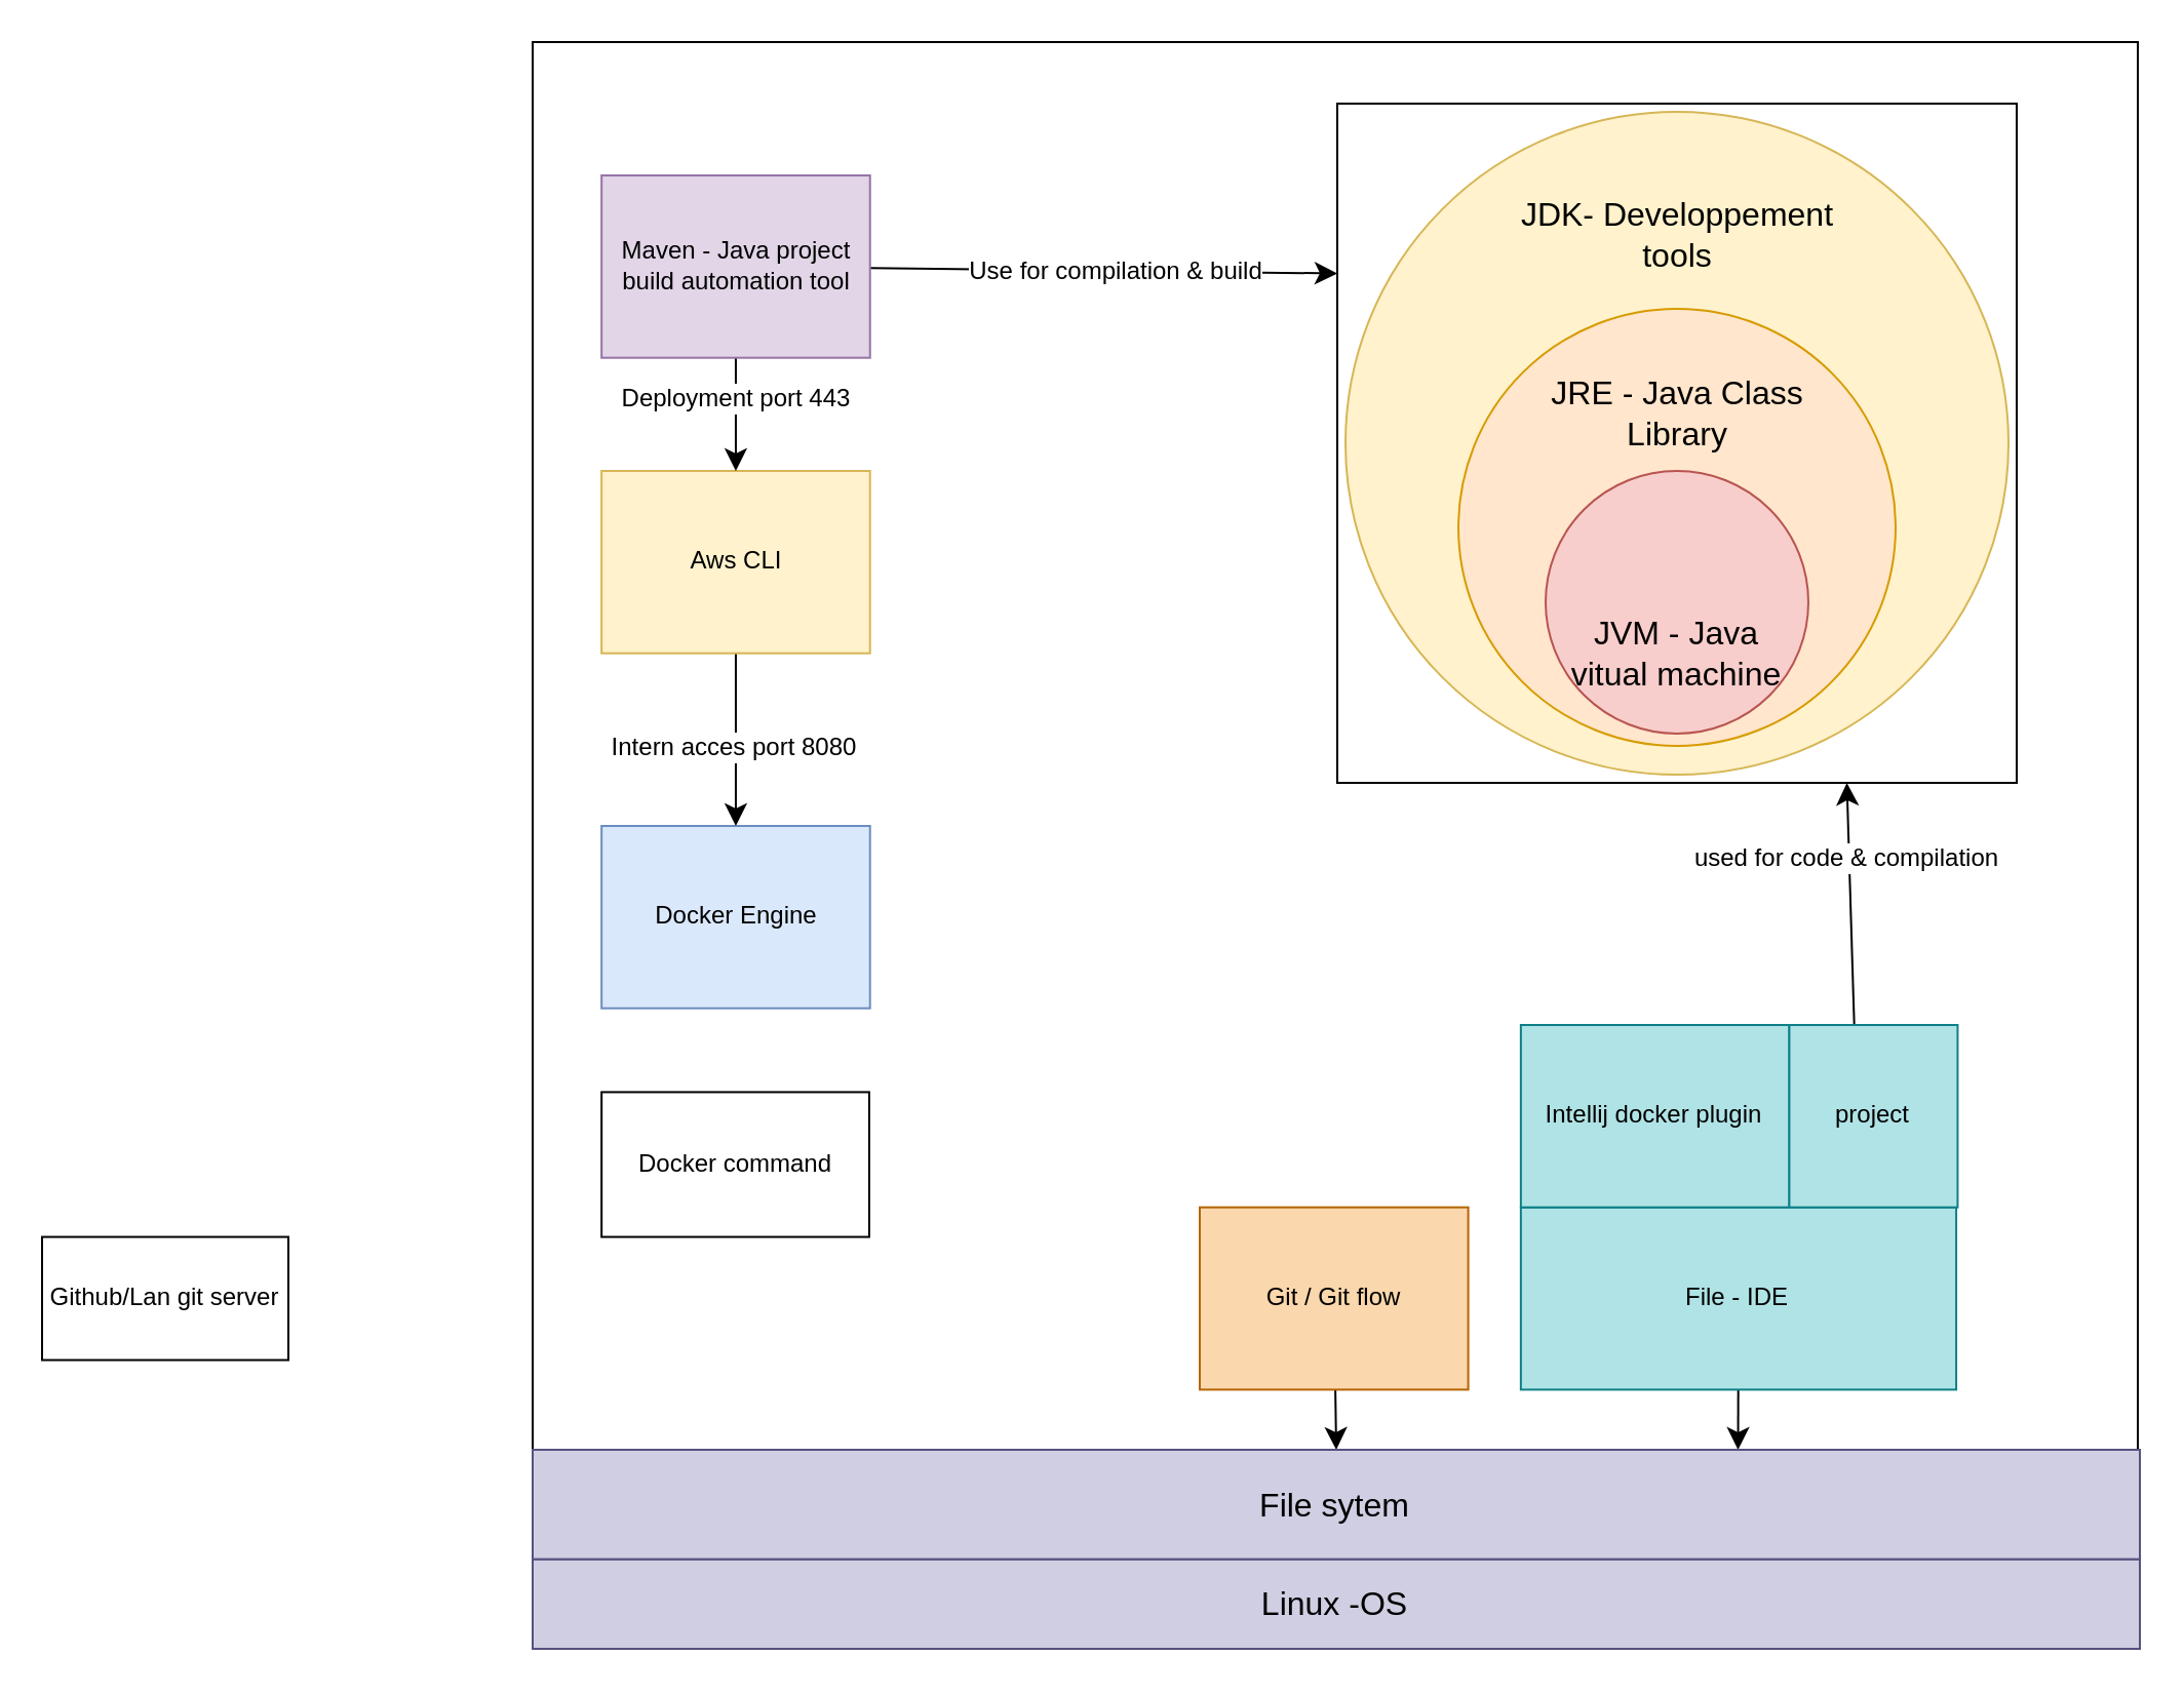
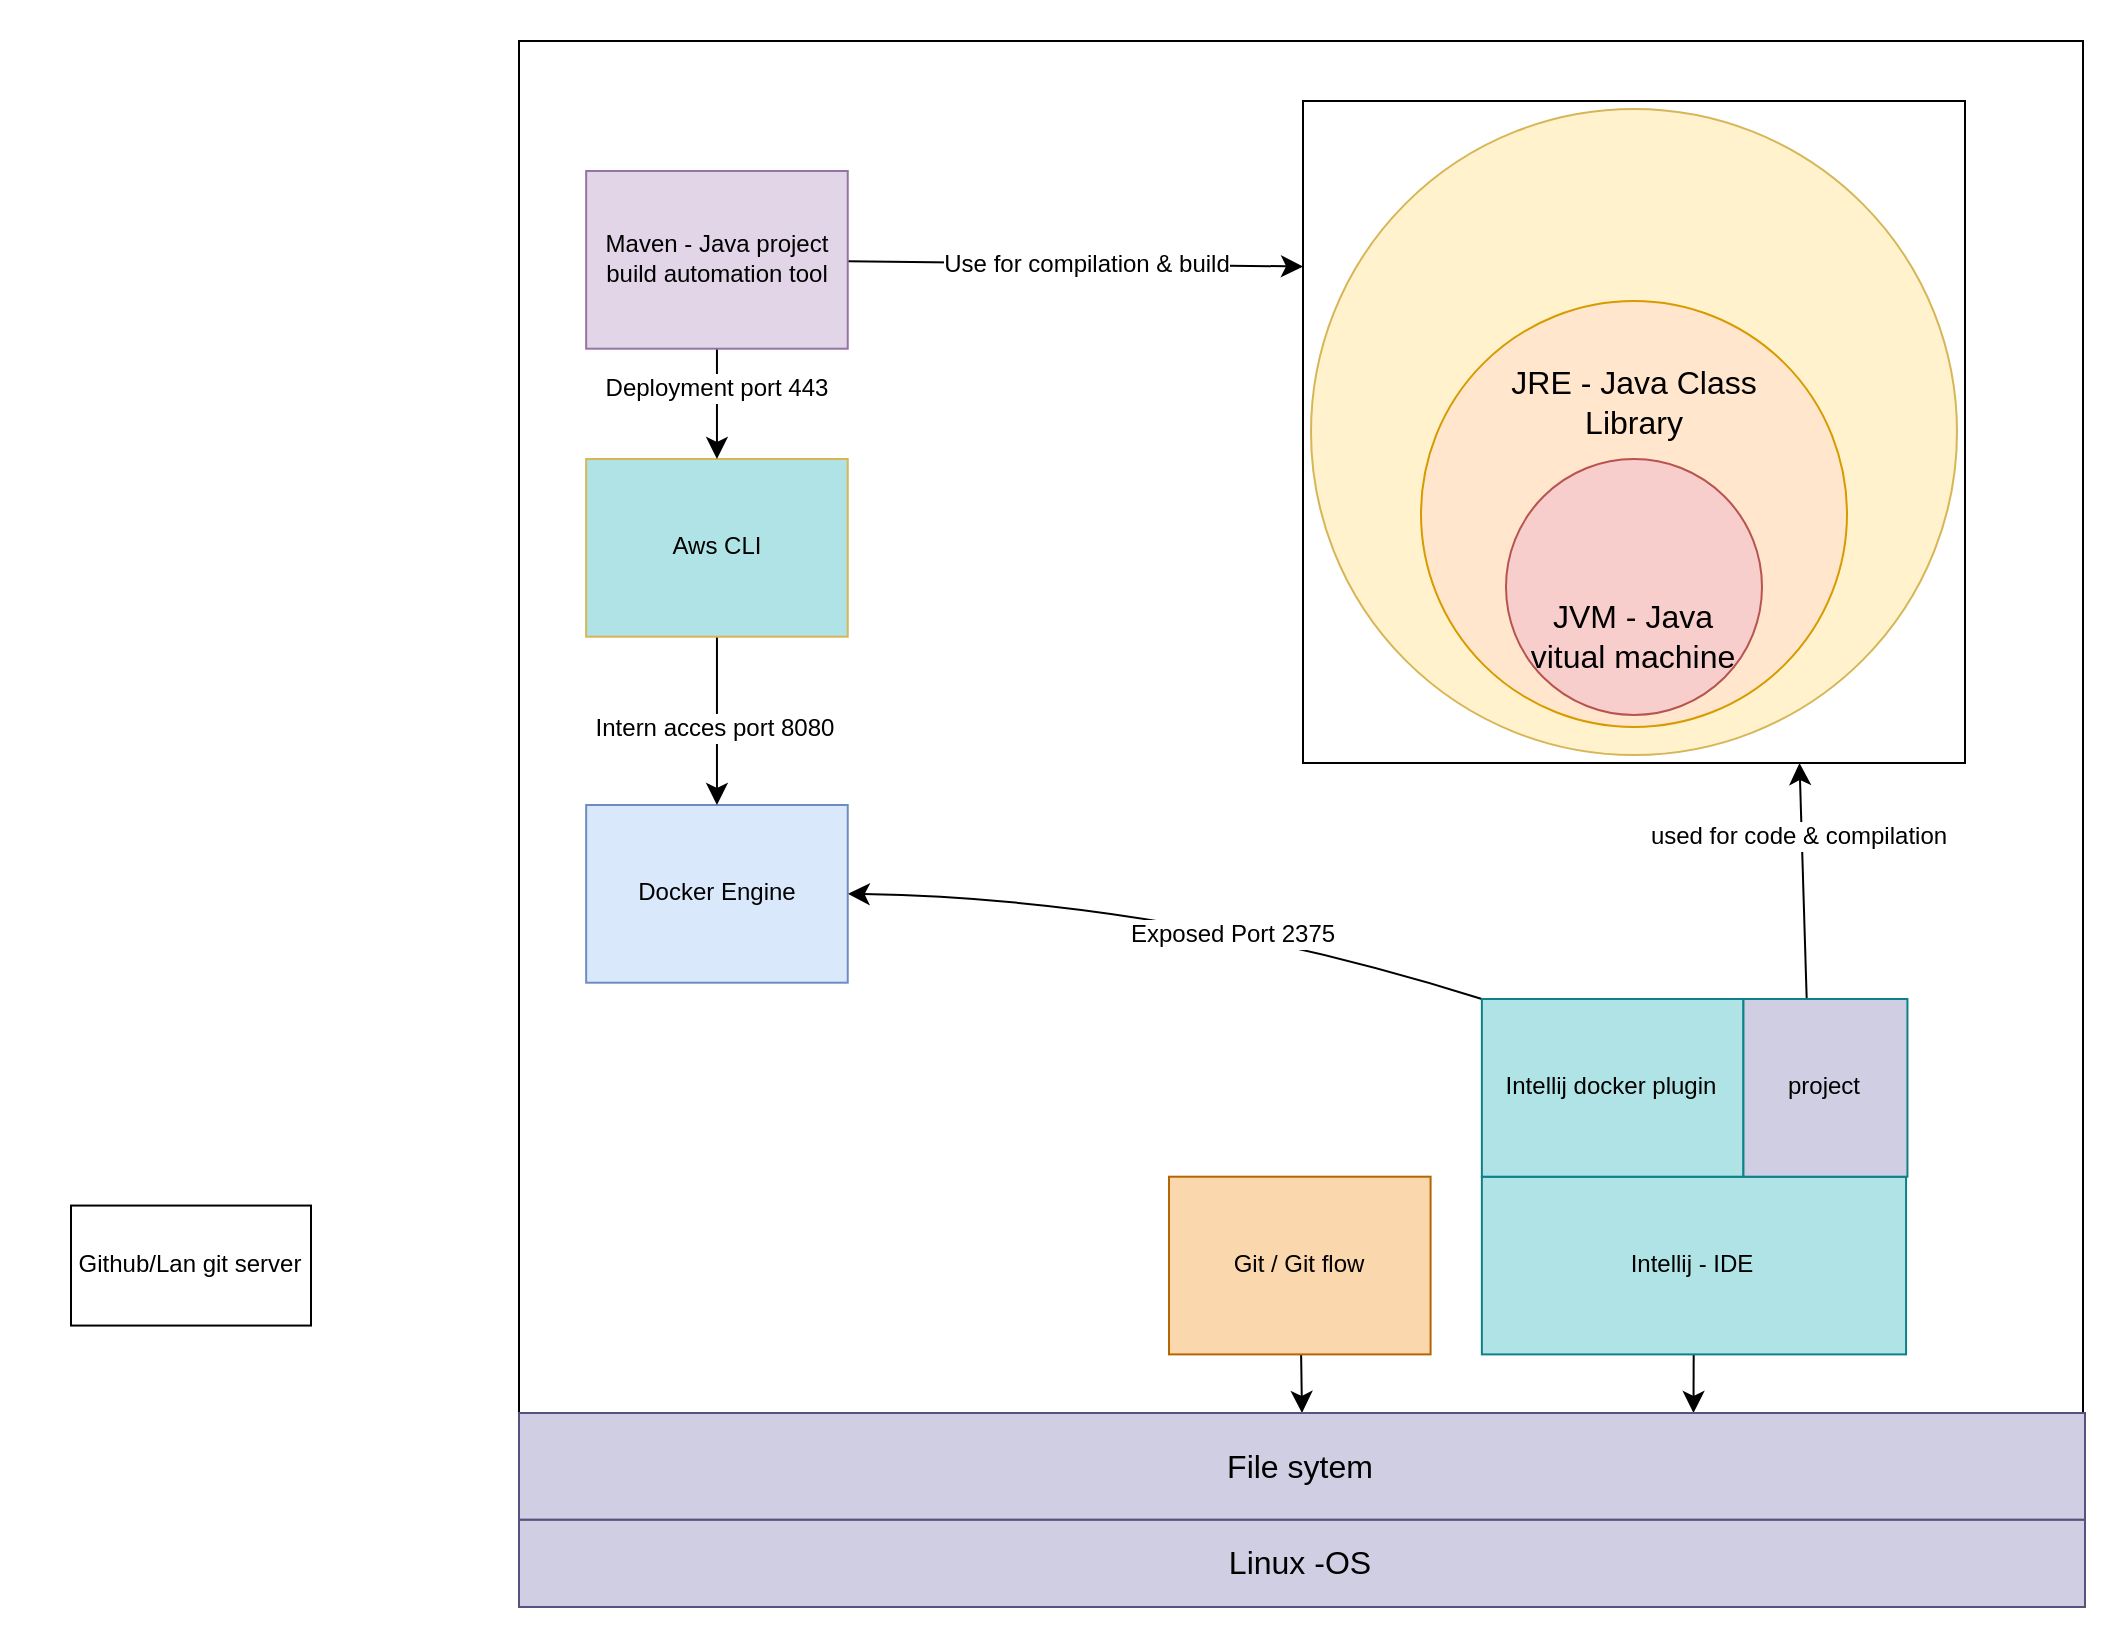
  <mxCell id="0" />
  <mxCell id="1" parent="0" />
  <mxCell id="2" value="" style="whiteSpace=wrap;html=1;aspect=fixed;" parent="1" vertex="1"><mxGeometry x="259" y="20" width="782" height="782" as="geometry" /></mxCell>
  <mxCell id="3" style="edgeStyle=none;curved=1;rounded=0;orthogonalLoop=1;jettySize=auto;html=1;entryX=0.75;entryY=0;entryDx=0;entryDy=0;fontSize=12;startSize=8;endSize=8;" parent="1" source="6" target="26" edge="1"><mxGeometry relative="1" as="geometry" /></mxCell>
  <mxCell id="4" style="edgeStyle=none;curved=1;rounded=0;orthogonalLoop=1;jettySize=auto;html=1;entryX=0.75;entryY=1;entryDx=0;entryDy=0;fontSize=12;startSize=8;endSize=8;" parent="1" target="29" edge="1"><mxGeometry relative="1" as="geometry"><mxPoint x="903" y="504" as="sourcePoint" /></mxGeometry></mxCell>
  <mxCell id="5" value="used for code &amp;amp; compilation" style="edgeLabel;html=1;align=center;verticalAlign=middle;resizable=0;points=[];fontSize=12;" parent="4" vertex="1" connectable="0"><mxGeometry x="0.408" y="2" relative="1" as="geometry"><mxPoint as="offset" /></mxGeometry></mxCell>
- <mxCell id="6" value="File - IDE" style="rounded=0;whiteSpace=wrap;html=1;fillColor=#b0e3e6;strokeColor=#0e8088;" parent="1" vertex="1"><mxGeometry x="740.426" y="587.852" width="212.099" height="88.849" as="geometry" /></mxCell>
+ <mxCell id="6" value="Intellij - IDE" style="rounded=0;whiteSpace=wrap;html=1;fillColor=#b0e3e6;strokeColor=#0e8088;" parent="1" vertex="1"><mxGeometry x="740.426" y="587.852" width="212.099" height="88.849" as="geometry" /></mxCell>
+ <mxCell id="7" style="edgeStyle=none;curved=1;rounded=0;orthogonalLoop=1;jettySize=auto;html=1;exitX=0;exitY=0;exitDx=0;exitDy=0;entryX=1;entryY=0.5;entryDx=0;entryDy=0;fontSize=12;startSize=8;endSize=8;" parent="1" source="9" target="10" edge="1"><mxGeometry relative="1" as="geometry"><Array as="points"><mxPoint x="581" y="449" /></Array></mxGeometry></mxCell>
+ <mxCell id="8" value="Exposed Port&amp;nbsp;2375" style="edgeLabel;html=1;align=center;verticalAlign=middle;resizable=0;points=[];fontSize=12;" parent="7" vertex="1" connectable="0"><mxGeometry x="-0.208" y="6" relative="1" as="geometry"><mxPoint as="offset" /></mxGeometry></mxCell>
  <mxCell id="9" value="Intellij docker plugin" style="rounded=0;whiteSpace=wrap;html=1;fillColor=#b0e3e6;strokeColor=#0e8088;" parent="1" vertex="1"><mxGeometry x="740.426" y="499.003" width="130.795" height="88.849" as="geometry" /></mxCell>
  <mxCell id="10" value="Docker Engine" style="rounded=0;whiteSpace=wrap;html=1;fillColor=#dae8fc;strokeColor=#6c8ebf;" parent="1" vertex="1"><mxGeometry x="292.582" y="402.002" width="130.795" height="88.849" as="geometry" /></mxCell>
  <mxCell id="11" style="edgeStyle=none;curved=1;rounded=0;orthogonalLoop=1;jettySize=auto;html=1;entryX=0.5;entryY=0;entryDx=0;entryDy=0;fontSize=12;startSize=8;endSize=8;" parent="1" source="13" target="10" edge="1"><mxGeometry relative="1" as="geometry" /></mxCell>
  <mxCell id="12" value="Intern acces port 8080" style="edgeLabel;html=1;align=center;verticalAlign=middle;resizable=0;points=[];fontSize=12;" parent="11" vertex="1" connectable="0"><mxGeometry x="0.099" y="-1" relative="1" as="geometry"><mxPoint as="offset" /></mxGeometry></mxCell>
- <mxCell id="13" value="Aws CLI" style="rounded=0;whiteSpace=wrap;html=1;fillColor=#fff2cc;strokeColor=#d6b656;" parent="1" vertex="1"><mxGeometry x="292.582" y="229.003" width="130.795" height="88.849" as="geometry" /></mxCell>
+ <mxCell id="13" value="Aws CLI" style="rounded=0;whiteSpace=wrap;html=1;fillColor=#b0e3e6;strokeColor=#d6b656;" parent="1" vertex="1"><mxGeometry x="292.582" y="229.003" width="130.795" height="88.849" as="geometry" /></mxCell>
  <mxCell id="14" style="edgeStyle=none;curved=1;rounded=0;orthogonalLoop=1;jettySize=auto;html=1;entryX=0;entryY=0.25;entryDx=0;entryDy=0;fontSize=12;startSize=8;endSize=8;" parent="1" source="18" target="29" edge="1"><mxGeometry relative="1" as="geometry" /></mxCell>
  <mxCell id="15" value="Use for compilation &amp;amp; build" style="edgeLabel;html=1;align=center;verticalAlign=middle;resizable=0;points=[];fontSize=12;" parent="14" vertex="1" connectable="0"><mxGeometry x="0.049" relative="1" as="geometry"><mxPoint as="offset" /></mxGeometry></mxCell>
  <mxCell id="16" style="edgeStyle=none;curved=1;rounded=0;orthogonalLoop=1;jettySize=auto;html=1;entryX=0.5;entryY=0;entryDx=0;entryDy=0;fontSize=12;startSize=8;endSize=8;" parent="1" source="18" target="13" edge="1"><mxGeometry relative="1" as="geometry" /></mxCell>
  <mxCell id="17" value="Deployment port 443" style="edgeLabel;html=1;align=center;verticalAlign=middle;resizable=0;points=[];fontSize=12;" parent="16" vertex="1" connectable="0"><mxGeometry x="0.097" relative="1" as="geometry"><mxPoint y="-10" as="offset" /></mxGeometry></mxCell>
  <mxCell id="18" value="Maven -&amp;nbsp;Java project build automation tool" style="rounded=0;whiteSpace=wrap;html=1;fillColor=#e1d5e7;strokeColor=#9673a6;" parent="1" vertex="1"><mxGeometry x="292.582" y="85.003" width="130.795" height="88.849" as="geometry" /></mxCell>
  <mxCell id="19" style="edgeStyle=none;curved=1;rounded=0;orthogonalLoop=1;jettySize=auto;html=1;entryX=0.5;entryY=0;entryDx=0;entryDy=0;fontSize=12;startSize=8;endSize=8;" parent="1" source="20" target="26" edge="1"><mxGeometry relative="1" as="geometry" /></mxCell>
  <mxCell id="20" value="Git / Git flow" style="rounded=0;whiteSpace=wrap;html=1;fillColor=#fad7ac;strokeColor=#b46504;" parent="1" vertex="1"><mxGeometry x="584.003" y="587.852" width="130.795" height="88.849" as="geometry" /></mxCell>
  <mxCell id="21" value="" style="group;fillColor=#d0cee2;strokeColor=#56517e;" parent="1" vertex="1" connectable="0"><mxGeometry x="259" y="754.86" width="783" height="48.143" as="geometry" /></mxCell>
  <mxCell id="22" value="" style="rounded=0;whiteSpace=wrap;html=1;fillColor=#d0cee2;strokeColor=#56517e;" parent="21" vertex="1"><mxGeometry width="783" height="48.14" as="geometry" /></mxCell>
  <mxCell id="23" value="Linux -OS" style="text;html=1;align=center;verticalAlign=middle;whiteSpace=wrap;rounded=0;fontSize=16;" parent="21" vertex="1"><mxGeometry x="293.788" y="3.719" width="194.424" height="44.424" as="geometry" /></mxCell>
  <mxCell id="24" style="edgeStyle=none;curved=1;rounded=0;orthogonalLoop=1;jettySize=auto;html=1;exitX=0.5;exitY=0;exitDx=0;exitDy=0;fontSize=12;startSize=8;endSize=8;" parent="21" source="23" target="23" edge="1"><mxGeometry relative="1" as="geometry" /></mxCell>
  <mxCell id="25" value="" style="group;fillColor=#d0cee2;strokeColor=#56517e;" parent="1" vertex="1" connectable="0"><mxGeometry x="259" y="705.995" width="783" height="53.309" as="geometry" /></mxCell>
  <mxCell id="26" value="" style="rounded=0;whiteSpace=wrap;html=1;fillColor=#d0cee2;strokeColor=#56517e;" parent="25" vertex="1"><mxGeometry width="783" height="53.309" as="geometry" /></mxCell>
  <mxCell id="27" value="File sytem" style="text;html=1;align=center;verticalAlign=middle;whiteSpace=wrap;rounded=0;fontSize=16;" parent="25" vertex="1"><mxGeometry x="294.288" y="4.442" width="194.424" height="44.424" as="geometry" /></mxCell>
  <mxCell id="28" value="" style="group;fillColor=#f5f5f5;fontColor=#333333;strokeColor=#666666;" parent="1" vertex="1" connectable="0"><mxGeometry x="651" y="50" width="331" height="331" as="geometry" /></mxCell>
  <mxCell id="29" value="" style="whiteSpace=wrap;html=1;aspect=fixed;" parent="28" vertex="1"><mxGeometry width="331" height="331" as="geometry" /></mxCell>
  <mxCell id="30" value="" style="ellipse;whiteSpace=wrap;html=1;aspect=fixed;fillColor=#fff2cc;strokeColor=#d6b656;" parent="28" vertex="1"><mxGeometry x="4" y="4" width="323" height="323" as="geometry" /></mxCell>
  <mxCell id="31" value="" style="ellipse;whiteSpace=wrap;html=1;aspect=fixed;fillColor=#ffe6cc;strokeColor=#d79b00;" parent="28" vertex="1"><mxGeometry x="59" y="100" width="213" height="213" as="geometry" /></mxCell>
  <mxCell id="32" value="" style="ellipse;whiteSpace=wrap;html=1;aspect=fixed;fillColor=#f8cecc;strokeColor=#b85450;" parent="28" vertex="1"><mxGeometry x="101.5" y="179" width="128" height="128" as="geometry" /></mxCell>
- <mxCell id="33" value="JDK- Developpement tools" style="text;html=1;align=center;verticalAlign=middle;whiteSpace=wrap;rounded=0;fontSize=16;" parent="28" vertex="1"><mxGeometry x="82.5" y="46" width="166" height="36" as="geometry" /></mxCell>
  <mxCell id="34" value="JRE - Java Class Library&lt;span style=&quot;color: rgba(0, 0, 0, 0); font-family: monospace; font-size: 0px; text-align: start; text-wrap: nowrap;&quot;&gt;%3CmxGraphModel%3E%3Croot%3E%3CmxCell%20id%3D%220%22%2F%3E%3CmxCell%20id%3D%221%22%20parent%3D%220%22%2F%3E%3CmxCell%20id%3D%222%22%20value%3D%22JDK-%20Developpement%20tools%22%20style%3D%22text%3Bhtml%3D1%3Balign%3Dcenter%3BverticalAlign%3Dmiddle%3BwhiteSpace%3Dwrap%3Brounded%3D0%3BfontSize%3D16%3B%22%20vertex%3D%221%22%20parent%3D%221%22%3E%3CmxGeometry%20x%3D%22552.5%22%20y%3D%2212%22%20width%3D%22166%22%20height%3D%2236%22%20as%3D%22geometry%22%2F%3E%3C%2FmxCell%3E%3C%2Froot%3E%3C%2FmxGraphModel%3E&lt;/span&gt;" style="text;html=1;align=center;verticalAlign=middle;whiteSpace=wrap;rounded=0;fontSize=16;" parent="28" vertex="1"><mxGeometry x="82.5" y="133" width="166" height="36" as="geometry" /></mxCell>
  <mxCell id="35" value="JVM - Java vitual machine" style="text;html=1;align=center;verticalAlign=middle;whiteSpace=wrap;rounded=0;fontSize=16;" parent="28" vertex="1"><mxGeometry x="112" y="250" width="107" height="36" as="geometry" /></mxCell>
- <mxCell id="36" value="project" style="rounded=0;whiteSpace=wrap;html=1;fillColor=#b0e3e6;strokeColor=#0e8088;" vertex="1" parent="1"><mxGeometry x="871.22" y="499" width="82" height="88.85" as="geometry" /></mxCell>
- <mxCell id="37" value="Github/Lan git server" style="rounded=0;whiteSpace=wrap;html=1;" vertex="1" parent="1"><mxGeometry x="20" y="602.28" width="120" height="60" as="geometry" /></mxCell>
- <mxCell id="38" value="Docker command" style="rounded=0;whiteSpace=wrap;html=1;" vertex="1" parent="1"><mxGeometry x="292.58" y="531.71" width="130.38" height="70.57" as="geometry" /></mxCell>
+ <mxCell id="36" value="project" style="rounded=0;whiteSpace=wrap;html=1;fillColor=#d0cee2;strokeColor=#0e8088;" vertex="1" parent="1"><mxGeometry x="871.22" y="499" width="82" height="88.85" as="geometry" /></mxCell>
+ <mxCell id="37" value="Github/Lan git server" style="rounded=0;whiteSpace=wrap;html=1;" vertex="1" parent="1"><mxGeometry x="35" y="602.28" width="120" height="60" as="geometry" /></mxCell>
